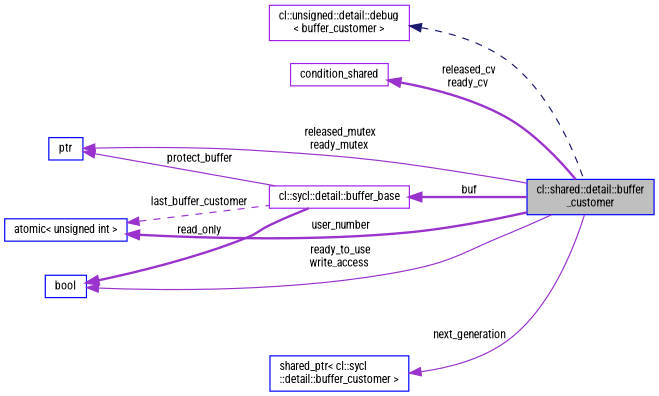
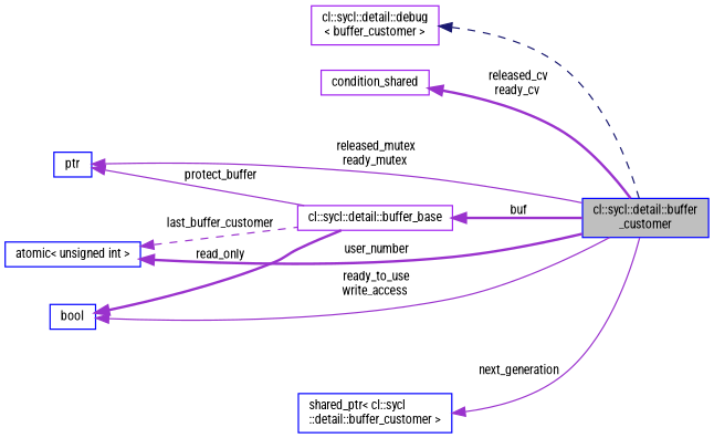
  digraph {
    fontname="Roboto Condensed"
    rankdir=LR
    node [color=blue fontname="Roboto Condensed" fontsize=10 shape=record]
    edge [color=darkorchid3 dir=back fontname="Roboto Condensed" fontsize=10 labelfontname=Helvetica labelfontsize=10 style=bold]
-   n1 [fillcolor=grey75 fontcolor=black height=0.2 label="cl::shared::detail::buffer\l_customer" style=filled width=0.4]
-   n2 [color=purple height=0.2 label="cl::unsigned::detail::debug\l\< buffer_customer \>" width=0.4]
+   n1 [fillcolor=grey75 fontcolor=black height=0.2 label="cl::sycl::detail::buffer\l_customer" style=filled width=0.4]
+   n2 [color=purple height=0.2 label="cl::sycl::detail::debug\l\< buffer_customer \>" width=0.4]
    n3 [color=purple height=0.2 label=condition_shared width=0.4]
    n4 [height=0.2 label=ptr width=0.4]
    n5 [color=purple height=0.2 label="cl::sycl::detail::buffer_base" width=0.4]
    n6 [height=0.2 label="atomic\< unsigned int \>" width=0.4]
    n7 [height=0.2 label=bool width=0.4]
    n8 [height=0.2 label="shared_ptr\< cl::sycl\l::detail::buffer_customer \>" width=0.4]
    n2 -> n1 [color=midnightblue style=dashed]
    n3 -> n1 [label=" released_cv\nready_cv"]
    n4 -> n1 [label=" released_mutex\nready_mutex" style=solid]
    n4 -> n5 [label=" protect_buffer" style=solid]
    n5 -> n1 [label=" buf"]
    n6 -> n1 [label=" user_number"]
    n6 -> n5 [label=" last_buffer_customer" style=dashed]
    n7 -> n1 [label=" ready_to_use\nwrite_access" style=solid]
    n7 -> n5 [label=" read_only"]
    n8 -> n1 [label=" next_generation" style=solid]
  }
